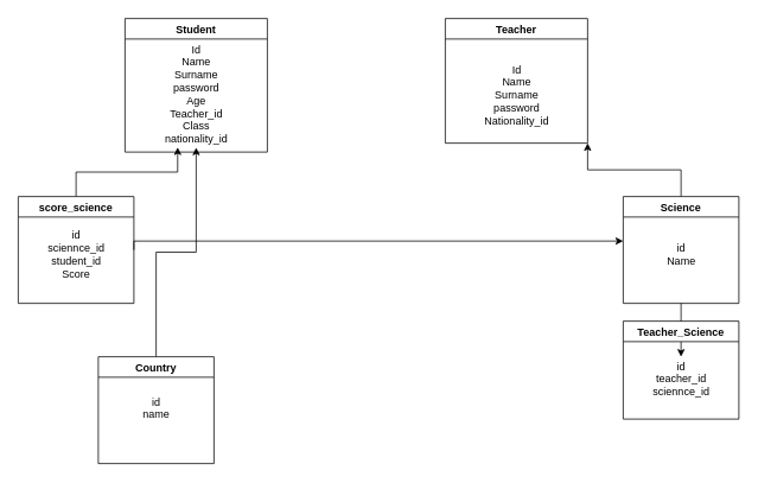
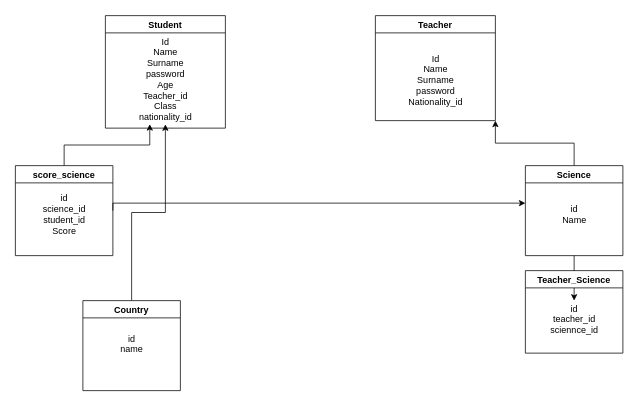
  <mxCell id="0" />
  <mxCell id="1" parent="0" />
  <mxCell id="2" value="Student" style="swimlane;" vertex="1" parent="1"><mxGeometry x="140" y="20" width="160" height="150" as="geometry" /></mxCell>
  <mxCell id="3" value="Id&lt;br&gt;Name&lt;br&gt;Surname&lt;br&gt;password&lt;br&gt;Age&lt;br&gt;Teacher_id&lt;br&gt;Class&lt;br&gt;nationality_id" style="text;html=1;align=center;verticalAlign=middle;resizable=0;points=[];autosize=1;strokeColor=none;fillColor=none;" vertex="1" parent="2"><mxGeometry x="35" y="25" width="90" height="120" as="geometry" /></mxCell>
  <mxCell id="4" value="Teacher" style="swimlane;" vertex="1" parent="1"><mxGeometry x="500" y="20" width="160" height="140" as="geometry" /></mxCell>
  <mxCell id="5" value="Id&lt;br&gt;Name&lt;br&gt;Surname&lt;br&gt;password&lt;br&gt;Nationality_id" style="text;html=1;align=center;verticalAlign=middle;resizable=0;points=[];autosize=1;strokeColor=none;fillColor=none;" vertex="1" parent="4"><mxGeometry x="35" y="46" width="90" height="80" as="geometry" /></mxCell>
  <mxCell id="6" value="" style="edgeStyle=orthogonalEdgeStyle;rounded=0;orthogonalLoop=1;jettySize=auto;html=1;" edge="1" parent="1" source="8" target="11"><mxGeometry relative="1" as="geometry" /></mxCell>
  <mxCell id="7" style="edgeStyle=orthogonalEdgeStyle;rounded=0;orthogonalLoop=1;jettySize=auto;html=1;exitX=0.5;exitY=0;exitDx=0;exitDy=0;entryX=1;entryY=1;entryDx=0;entryDy=0;" edge="1" parent="1" source="8" target="4"><mxGeometry relative="1" as="geometry" /></mxCell>
  <mxCell id="8" value="Science" style="swimlane;startSize=23;" vertex="1" parent="1"><mxGeometry x="700" y="220" width="130" height="120" as="geometry" /></mxCell>
  <mxCell id="9" value="id&lt;br&gt;Name&lt;br&gt;" style="text;html=1;align=center;verticalAlign=middle;resizable=0;points=[];autosize=1;strokeColor=none;fillColor=none;" vertex="1" parent="8"><mxGeometry x="40" y="50" width="50" height="30" as="geometry" /></mxCell>
  <mxCell id="10" value="Teacher_Science" style="swimlane;startSize=23;" vertex="1" parent="1"><mxGeometry x="700" y="360" width="130" height="110" as="geometry" /></mxCell>
  <mxCell id="11" value="id&lt;br&gt;teacher_id&lt;br&gt;sciennce_id" style="text;html=1;align=center;verticalAlign=middle;resizable=0;points=[];autosize=1;strokeColor=none;fillColor=none;" vertex="1" parent="10"><mxGeometry x="25" y="40" width="80" height="50" as="geometry" /></mxCell>
  <mxCell id="12" style="edgeStyle=orthogonalEdgeStyle;rounded=0;orthogonalLoop=1;jettySize=auto;html=1;exitX=0.5;exitY=0;exitDx=0;exitDy=0;entryX=0.269;entryY=0.998;entryDx=0;entryDy=0;entryPerimeter=0;" edge="1" parent="1" source="14" target="3"><mxGeometry relative="1" as="geometry" /></mxCell>
  <mxCell id="13" style="edgeStyle=orthogonalEdgeStyle;rounded=0;orthogonalLoop=1;jettySize=auto;html=1;exitX=1;exitY=0.5;exitDx=0;exitDy=0;" edge="1" parent="1" source="14" target="8"><mxGeometry relative="1" as="geometry"><Array as="points"><mxPoint x="150" y="270" /></Array></mxGeometry></mxCell>
  <mxCell id="14" value="score_science" style="swimlane;startSize=23;" vertex="1" parent="1"><mxGeometry x="20" y="220" width="130" height="120" as="geometry" /></mxCell>
- <mxCell id="15" value="id&lt;br&gt;sciennce_id&lt;br&gt;student_id&lt;br&gt;Score" style="text;html=1;align=center;verticalAlign=middle;resizable=0;points=[];autosize=1;strokeColor=none;fillColor=none;" vertex="1" parent="14"><mxGeometry x="30" y="35" width="70" height="60" as="geometry" /></mxCell>
+ <mxCell id="15" value="id&lt;br&gt;science_id&lt;br&gt;student_id&lt;br&gt;Score" style="text;html=1;align=center;verticalAlign=middle;resizable=0;points=[];autosize=1;strokeColor=none;fillColor=none;" vertex="1" parent="14"><mxGeometry x="30" y="35" width="70" height="60" as="geometry" /></mxCell>
  <mxCell id="16" style="edgeStyle=orthogonalEdgeStyle;rounded=0;orthogonalLoop=1;jettySize=auto;html=1;exitX=0.5;exitY=0;exitDx=0;exitDy=0;" edge="1" parent="1" source="17" target="3"><mxGeometry relative="1" as="geometry" /></mxCell>
  <mxCell id="17" value="Country" style="swimlane;startSize=23;" vertex="1" parent="1"><mxGeometry x="110" y="400" width="130" height="120" as="geometry" /></mxCell>
  <mxCell id="18" value="id&lt;br&gt;name&lt;br&gt;&lt;br&gt;" style="text;html=1;align=center;verticalAlign=middle;resizable=0;points=[];autosize=1;strokeColor=none;fillColor=none;" vertex="1" parent="17"><mxGeometry x="40" y="40" width="50" height="50" as="geometry" /></mxCell>
